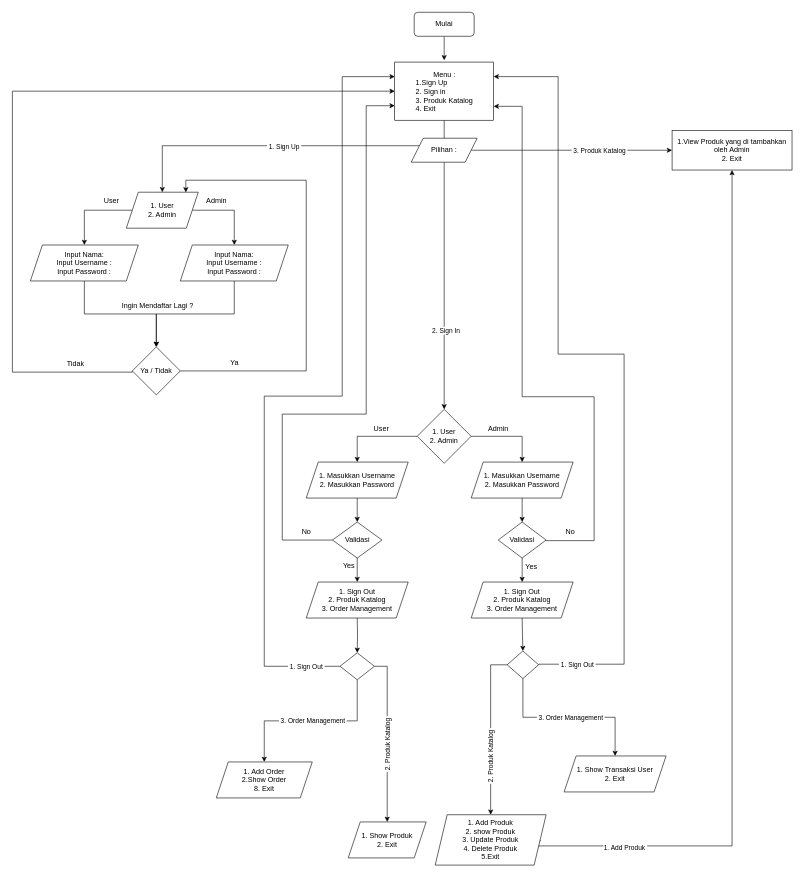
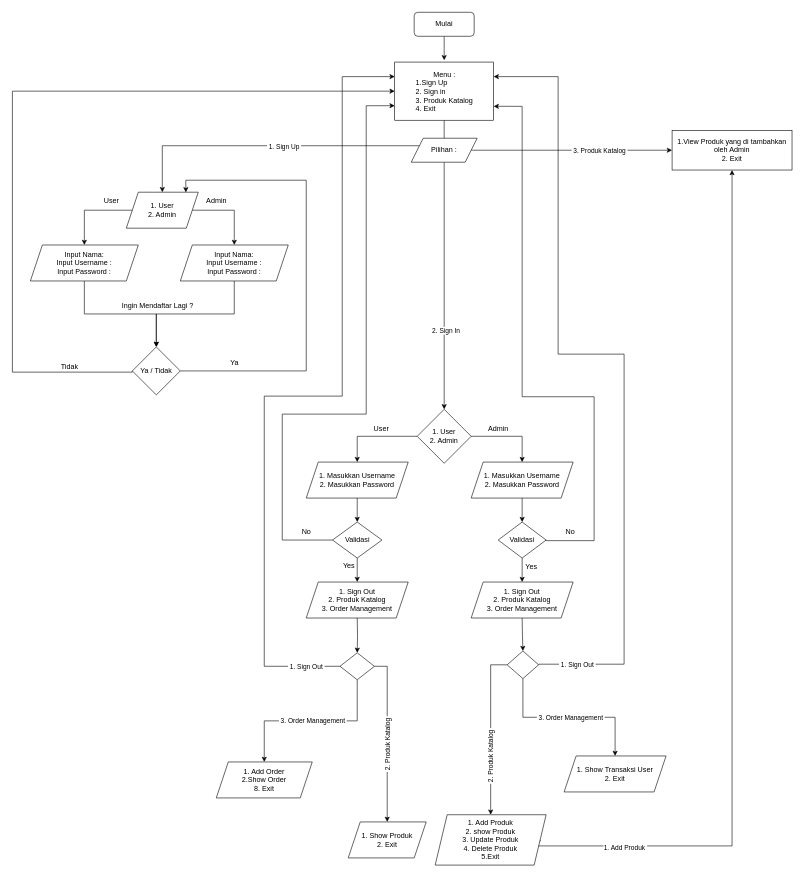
  <mxCell id="0" />
  <mxCell id="1" parent="0" />
  <mxCell id="2" style="edgeStyle=orthogonalEdgeStyle;rounded=0;orthogonalLoop=1;jettySize=auto;html=1;exitX=0.5;exitY=1;exitDx=0;exitDy=0;" parent="1" source="3" edge="1"><mxGeometry relative="1" as="geometry"><mxPoint x="740" y="100" as="targetPoint" /></mxGeometry></mxCell>
  <mxCell id="3" value="Mulai" style="rounded=1;whiteSpace=wrap;html=1;" parent="1" vertex="1"><mxGeometry x="690" y="20" width="100" height="40" as="geometry" /></mxCell>
  <mxCell id="4" style="edgeStyle=orthogonalEdgeStyle;rounded=0;orthogonalLoop=1;jettySize=auto;html=1;exitX=0.5;exitY=1;exitDx=0;exitDy=0;" parent="1" source="5" edge="1"><mxGeometry relative="1" as="geometry"><mxPoint x="740" y="250" as="targetPoint" /></mxGeometry></mxCell>
  <mxCell id="5" value="&lt;span style=&quot;text-align: left;&quot;&gt;Menu :&lt;/span&gt;&lt;div style=&quot;text-align: left;&quot;&gt;1.Sign Up&lt;/div&gt;&lt;div style=&quot;text-align: left;&quot;&gt;2. Sign in&lt;/div&gt;&lt;div style=&quot;text-align: left;&quot;&gt;3. Produk Katalog&lt;/div&gt;&lt;div style=&quot;text-align: left;&quot;&gt;4. Exit&lt;/div&gt;" style="rounded=0;whiteSpace=wrap;html=1;" parent="1" vertex="1"><mxGeometry x="657.5" y="103" width="165" height="97" as="geometry" /></mxCell>
  <mxCell id="6" style="edgeStyle=orthogonalEdgeStyle;rounded=0;orthogonalLoop=1;jettySize=auto;html=1;exitX=0;exitY=0.25;exitDx=0;exitDy=0;entryX=0.5;entryY=0;entryDx=0;entryDy=0;" parent="1" source="12" target="15" edge="1"><mxGeometry relative="1" as="geometry" /></mxCell>
  <mxCell id="7" value="&amp;nbsp;1. Sign Up&amp;nbsp;" style="edgeLabel;html=1;align=center;verticalAlign=middle;resizable=0;points=[];" parent="6" vertex="1" connectable="0"><mxGeometry x="-0.107" y="2" relative="1" as="geometry"><mxPoint as="offset" /></mxGeometry></mxCell>
  <mxCell id="8" style="edgeStyle=orthogonalEdgeStyle;rounded=0;orthogonalLoop=1;jettySize=auto;html=1;exitX=0.5;exitY=1;exitDx=0;exitDy=0;" parent="1" source="12" target="30" edge="1"><mxGeometry relative="1" as="geometry" /></mxCell>
  <mxCell id="9" value="&amp;nbsp;2. Sign In&amp;nbsp;" style="edgeLabel;html=1;align=center;verticalAlign=middle;resizable=0;points=[];rotation=0;" parent="8" vertex="1" connectable="0"><mxGeometry x="0.357" y="2" relative="1" as="geometry"><mxPoint as="offset" /></mxGeometry></mxCell>
  <mxCell id="10" style="edgeStyle=orthogonalEdgeStyle;rounded=0;orthogonalLoop=1;jettySize=auto;html=1;exitX=1;exitY=0.5;exitDx=0;exitDy=0;entryX=0;entryY=0.5;entryDx=0;entryDy=0;" parent="1" source="12" target="71" edge="1"><mxGeometry relative="1" as="geometry" /></mxCell>
  <mxCell id="11" value="&amp;nbsp;3. Produk Katalog&amp;nbsp;" style="edgeLabel;html=1;align=center;verticalAlign=middle;resizable=0;points=[];" vertex="1" connectable="0" parent="10"><mxGeometry x="0.049" relative="1" as="geometry"><mxPoint x="37" as="offset" /></mxGeometry></mxCell>
  <mxCell id="12" value="Pilihan :" style="shape=parallelogram;perimeter=parallelogramPerimeter;whiteSpace=wrap;html=1;fixedSize=1;" parent="1" vertex="1"><mxGeometry x="685" y="230" width="110" height="40" as="geometry" /></mxCell>
  <mxCell id="13" style="edgeStyle=orthogonalEdgeStyle;rounded=0;orthogonalLoop=1;jettySize=auto;html=1;exitX=0;exitY=0.5;exitDx=0;exitDy=0;entryX=0.5;entryY=0;entryDx=0;entryDy=0;" parent="1" source="15" target="17" edge="1"><mxGeometry relative="1" as="geometry"><Array as="points"><mxPoint x="140" y="350" /></Array></mxGeometry></mxCell>
  <mxCell id="14" style="edgeStyle=orthogonalEdgeStyle;rounded=0;orthogonalLoop=1;jettySize=auto;html=1;exitX=1;exitY=0.5;exitDx=0;exitDy=0;entryX=0.5;entryY=0;entryDx=0;entryDy=0;" parent="1" source="15" target="19" edge="1"><mxGeometry relative="1" as="geometry"><Array as="points"><mxPoint x="390" y="350" /></Array></mxGeometry></mxCell>
  <mxCell id="15" value="1. User&lt;div&gt;2. Admin&lt;/div&gt;" style="shape=parallelogram;perimeter=parallelogramPerimeter;whiteSpace=wrap;html=1;fixedSize=1;" parent="1" vertex="1"><mxGeometry x="210" y="320" width="120" height="60" as="geometry" /></mxCell>
  <mxCell id="16" style="edgeStyle=orthogonalEdgeStyle;rounded=0;orthogonalLoop=1;jettySize=auto;html=1;exitX=0.5;exitY=1;exitDx=0;exitDy=0;" parent="1" source="17" target="23" edge="1"><mxGeometry relative="1" as="geometry" /></mxCell>
  <mxCell id="17" value="&lt;div&gt;&lt;br&gt;&lt;/div&gt;Input Nama:&lt;div&gt;Input Username :&lt;/div&gt;&lt;div&gt;Input Password :&lt;/div&gt;&lt;div&gt;&lt;br&gt;&lt;/div&gt;" style="shape=parallelogram;perimeter=parallelogramPerimeter;whiteSpace=wrap;html=1;fixedSize=1;" parent="1" vertex="1"><mxGeometry x="50" y="408" width="180" height="60" as="geometry" /></mxCell>
  <mxCell id="18" style="edgeStyle=orthogonalEdgeStyle;rounded=0;orthogonalLoop=1;jettySize=auto;html=1;exitX=0.5;exitY=1;exitDx=0;exitDy=0;entryX=0.5;entryY=0;entryDx=0;entryDy=0;" parent="1" source="19" target="23" edge="1"><mxGeometry relative="1" as="geometry" /></mxCell>
  <mxCell id="19" value="&lt;div&gt;Input Nama:&lt;br&gt;&lt;/div&gt;&lt;div&gt;Input Username :&lt;/div&gt;&lt;div&gt;Input Password :&lt;/div&gt;" style="shape=parallelogram;perimeter=parallelogramPerimeter;whiteSpace=wrap;html=1;fixedSize=1;" parent="1" vertex="1"><mxGeometry x="300" y="408" width="180" height="60" as="geometry" /></mxCell>
  <mxCell id="20" value="User" style="text;html=1;align=center;verticalAlign=middle;resizable=0;points=[];autosize=1;strokeColor=none;fillColor=none;" parent="1" vertex="1"><mxGeometry x="160" y="320" width="50" height="30" as="geometry" /></mxCell>
  <mxCell id="21" value="Admin" style="text;html=1;align=center;verticalAlign=middle;resizable=0;points=[];autosize=1;strokeColor=none;fillColor=none;" parent="1" vertex="1"><mxGeometry x="330" y="320" width="60" height="30" as="geometry" /></mxCell>
  <mxCell id="22" style="edgeStyle=orthogonalEdgeStyle;rounded=0;orthogonalLoop=1;jettySize=auto;html=1;exitX=0;exitY=0.5;exitDx=0;exitDy=0;entryX=0;entryY=0.5;entryDx=0;entryDy=0;" parent="1" source="23" target="5" edge="1"><mxGeometry relative="1" as="geometry"><Array as="points"><mxPoint x="220" y="620" /><mxPoint x="20" y="620" /><mxPoint x="20" y="152" /></Array></mxGeometry></mxCell>
  <mxCell id="23" value="Ya / Tidak" style="rhombus;whiteSpace=wrap;html=1;" parent="1" vertex="1"><mxGeometry x="220" y="578" width="80" height="80" as="geometry" /></mxCell>
  <mxCell id="24" style="edgeStyle=orthogonalEdgeStyle;rounded=0;orthogonalLoop=1;jettySize=auto;html=1;exitX=1;exitY=0.5;exitDx=0;exitDy=0;entryX=0.827;entryY=0.004;entryDx=0;entryDy=0;entryPerimeter=0;" parent="1" source="23" target="15" edge="1"><mxGeometry relative="1" as="geometry"><Array as="points"><mxPoint x="510" y="618" /><mxPoint x="510" y="300" /><mxPoint x="309" y="300" /></Array></mxGeometry></mxCell>
  <mxCell id="25" value="Ingin Mendaftar Lagi ?" style="text;html=1;align=center;verticalAlign=middle;resizable=0;points=[];autosize=1;strokeColor=none;fillColor=none;" parent="1" vertex="1"><mxGeometry x="192" y="495" width="140" height="30" as="geometry" /></mxCell>
  <mxCell id="26" value="Ya" style="text;html=1;align=center;verticalAlign=middle;resizable=0;points=[];autosize=1;strokeColor=none;fillColor=none;" parent="1" vertex="1"><mxGeometry x="370" y="590" width="40" height="30" as="geometry" /></mxCell>
- <mxCell id="27" value="Tidak" style="text;html=1;align=center;verticalAlign=middle;resizable=0;points=[];autosize=1;strokeColor=none;fillColor=none;" parent="1" vertex="1"><mxGeometry x="100" y="591" width="50" height="30" as="geometry" /></mxCell>
+ <mxCell id="27" value="Tidak" style="text;html=1;align=center;verticalAlign=middle;resizable=0;points=[];autosize=1;strokeColor=none;fillColor=none;" parent="1" vertex="1"><mxGeometry x="90" y="596" width="50" height="30" as="geometry" /></mxCell>
  <mxCell id="28" style="edgeStyle=orthogonalEdgeStyle;rounded=0;orthogonalLoop=1;jettySize=auto;html=1;exitX=0;exitY=0.5;exitDx=0;exitDy=0;entryX=0.5;entryY=0;entryDx=0;entryDy=0;" parent="1" source="30" target="32" edge="1"><mxGeometry relative="1" as="geometry" /></mxCell>
  <mxCell id="29" style="edgeStyle=orthogonalEdgeStyle;rounded=0;orthogonalLoop=1;jettySize=auto;html=1;exitX=1;exitY=0.5;exitDx=0;exitDy=0;" parent="1" source="30" target="34" edge="1"><mxGeometry relative="1" as="geometry" /></mxCell>
  <mxCell id="30" value="1. User&lt;div&gt;2. Admin&lt;/div&gt;" style="rhombus;whiteSpace=wrap;html=1;" parent="1" vertex="1"><mxGeometry x="695" y="682" width="90" height="90" as="geometry" /></mxCell>
  <mxCell id="31" style="edgeStyle=orthogonalEdgeStyle;rounded=0;orthogonalLoop=1;jettySize=auto;html=1;exitX=0.5;exitY=1;exitDx=0;exitDy=0;entryX=0.5;entryY=0;entryDx=0;entryDy=0;" parent="1" source="32" target="40" edge="1"><mxGeometry relative="1" as="geometry" /></mxCell>
  <mxCell id="32" value="1. Masukkan Username&lt;div&gt;2. Masukkan Password&lt;/div&gt;" style="shape=parallelogram;perimeter=parallelogramPerimeter;whiteSpace=wrap;html=1;fixedSize=1;" parent="1" vertex="1"><mxGeometry x="510" y="770" width="170" height="60" as="geometry" /></mxCell>
  <mxCell id="33" style="edgeStyle=orthogonalEdgeStyle;rounded=0;orthogonalLoop=1;jettySize=auto;html=1;exitX=0.5;exitY=1;exitDx=0;exitDy=0;entryX=0.5;entryY=0;entryDx=0;entryDy=0;" parent="1" source="34" target="45" edge="1"><mxGeometry relative="1" as="geometry" /></mxCell>
  <mxCell id="34" value="1. Masukkan Username&lt;div&gt;2. Masukkan Password&lt;/div&gt;" style="shape=parallelogram;perimeter=parallelogramPerimeter;whiteSpace=wrap;html=1;fixedSize=1;" parent="1" vertex="1"><mxGeometry x="785" y="770" width="170" height="60" as="geometry" /></mxCell>
  <mxCell id="35" value="User" style="text;html=1;align=center;verticalAlign=middle;resizable=0;points=[];autosize=1;strokeColor=none;fillColor=none;" parent="1" vertex="1"><mxGeometry x="610" y="699" width="50" height="30" as="geometry" /></mxCell>
  <mxCell id="36" value="Admin" style="text;html=1;align=center;verticalAlign=middle;resizable=0;points=[];autosize=1;strokeColor=none;fillColor=none;" parent="1" vertex="1"><mxGeometry x="800" y="699" width="60" height="30" as="geometry" /></mxCell>
  <mxCell id="37" style="edgeStyle=orthogonalEdgeStyle;rounded=0;orthogonalLoop=1;jettySize=auto;html=1;exitX=0.5;exitY=1;exitDx=0;exitDy=0;entryX=0.5;entryY=0;entryDx=0;entryDy=0;" parent="1" target="55" edge="1"><mxGeometry relative="1" as="geometry"><mxPoint x="595" y="1030" as="sourcePoint" /></mxGeometry></mxCell>
  <mxCell id="38" style="edgeStyle=orthogonalEdgeStyle;rounded=0;orthogonalLoop=1;jettySize=auto;html=1;exitX=0.5;exitY=1;exitDx=0;exitDy=0;entryX=0.5;entryY=0;entryDx=0;entryDy=0;" parent="1" source="40" edge="1"><mxGeometry relative="1" as="geometry"><mxPoint x="595" y="970" as="targetPoint" /></mxGeometry></mxCell>
  <mxCell id="39" style="edgeStyle=orthogonalEdgeStyle;rounded=0;orthogonalLoop=1;jettySize=auto;html=1;exitX=0;exitY=0.5;exitDx=0;exitDy=0;entryX=0;entryY=0.75;entryDx=0;entryDy=0;" parent="1" source="40" target="5" edge="1"><mxGeometry relative="1" as="geometry"><Array as="points"><mxPoint x="470" y="900" /><mxPoint x="470" y="690" /><mxPoint x="610" y="690" /><mxPoint x="610" y="176" /></Array></mxGeometry></mxCell>
  <mxCell id="40" value="Validasi" style="rhombus;whiteSpace=wrap;html=1;" parent="1" vertex="1"><mxGeometry x="553.75" y="870" width="82.5" height="60" as="geometry" /></mxCell>
  <mxCell id="41" value="Yes" style="text;html=1;align=center;verticalAlign=middle;resizable=0;points=[];autosize=1;strokeColor=none;fillColor=none;" parent="1" vertex="1"><mxGeometry x="561" y="928" width="40" height="30" as="geometry" /></mxCell>
  <mxCell id="42" value="No" style="text;html=1;align=center;verticalAlign=middle;resizable=0;points=[];autosize=1;strokeColor=none;fillColor=none;" parent="1" vertex="1"><mxGeometry x="490" y="872" width="40" height="30" as="geometry" /></mxCell>
  <mxCell id="43" style="edgeStyle=orthogonalEdgeStyle;rounded=0;orthogonalLoop=1;jettySize=auto;html=1;exitX=0.5;exitY=1;exitDx=0;exitDy=0;entryX=0.5;entryY=0;entryDx=0;entryDy=0;" parent="1" source="45" edge="1"><mxGeometry relative="1" as="geometry"><mxPoint x="870" y="970" as="targetPoint" /></mxGeometry></mxCell>
  <mxCell id="44" style="edgeStyle=orthogonalEdgeStyle;rounded=0;orthogonalLoop=1;jettySize=auto;html=1;exitX=1;exitY=0.5;exitDx=0;exitDy=0;entryX=1;entryY=0.75;entryDx=0;entryDy=0;" parent="1" source="45" edge="1"><mxGeometry relative="1" as="geometry"><mxPoint x="965" y="901" as="sourcePoint" /><mxPoint x="822.5" y="176.75" as="targetPoint" /><Array as="points"><mxPoint x="990" y="901" /><mxPoint x="990" y="661" /><mxPoint x="870" y="661" /><mxPoint x="870" y="177" /></Array></mxGeometry></mxCell>
  <mxCell id="45" value="Validasi" style="rhombus;whiteSpace=wrap;html=1;" parent="1" vertex="1"><mxGeometry x="830" y="870" width="80" height="60" as="geometry" /></mxCell>
  <mxCell id="46" style="edgeStyle=orthogonalEdgeStyle;rounded=0;orthogonalLoop=1;jettySize=auto;html=1;exitX=0.5;exitY=1;exitDx=0;exitDy=0;" parent="1" target="62" edge="1"><mxGeometry relative="1" as="geometry"><mxPoint x="870" y="1030" as="sourcePoint" /></mxGeometry></mxCell>
  <mxCell id="47" value="No" style="text;html=1;align=center;verticalAlign=middle;resizable=0;points=[];autosize=1;strokeColor=none;fillColor=none;" parent="1" vertex="1"><mxGeometry x="930" y="872" width="40" height="30" as="geometry" /></mxCell>
  <mxCell id="48" value="Yes" style="text;html=1;align=center;verticalAlign=middle;resizable=0;points=[];autosize=1;strokeColor=none;fillColor=none;" parent="1" vertex="1"><mxGeometry x="865" y="930" width="40" height="30" as="geometry" /></mxCell>
  <mxCell id="49" style="edgeStyle=orthogonalEdgeStyle;rounded=0;orthogonalLoop=1;jettySize=auto;html=1;exitX=0;exitY=0.5;exitDx=0;exitDy=0;entryX=0;entryY=0.25;entryDx=0;entryDy=0;" parent="1" source="55" target="5" edge="1"><mxGeometry relative="1" as="geometry"><Array as="points"><mxPoint x="440" y="1110" /><mxPoint x="440" y="660" /><mxPoint x="570" y="660" /><mxPoint x="570" y="127" /></Array></mxGeometry></mxCell>
  <mxCell id="50" value="&amp;nbsp;1. Sign Out&amp;nbsp;" style="edgeLabel;html=1;align=center;verticalAlign=middle;resizable=0;points=[];" parent="49" vertex="1" connectable="0"><mxGeometry x="-0.948" y="2" relative="1" as="geometry"><mxPoint x="-22" y="-2" as="offset" /></mxGeometry></mxCell>
  <mxCell id="51" style="edgeStyle=orthogonalEdgeStyle;rounded=0;orthogonalLoop=1;jettySize=auto;html=1;exitX=1;exitY=0.5;exitDx=0;exitDy=0;entryX=0.5;entryY=0;entryDx=0;entryDy=0;" parent="1" source="55" target="69" edge="1"><mxGeometry relative="1" as="geometry" /></mxCell>
  <mxCell id="52" value="&amp;nbsp;2. Produk Katalog&amp;nbsp;" style="edgeLabel;html=1;align=center;verticalAlign=middle;resizable=0;points=[];rotation=-90;" parent="51" vertex="1" connectable="0"><mxGeometry x="-0.017" y="-2" relative="1" as="geometry"><mxPoint x="2" y="15" as="offset" /></mxGeometry></mxCell>
  <mxCell id="53" style="edgeStyle=orthogonalEdgeStyle;rounded=0;orthogonalLoop=1;jettySize=auto;html=1;exitX=0.5;exitY=1;exitDx=0;exitDy=0;" parent="1" source="55" target="64" edge="1"><mxGeometry relative="1" as="geometry" /></mxCell>
  <mxCell id="54" value="&amp;nbsp;3. Order Management&amp;nbsp;" style="edgeLabel;html=1;align=center;verticalAlign=middle;resizable=0;points=[];" parent="53" vertex="1" connectable="0"><mxGeometry x="0.199" relative="1" as="geometry"><mxPoint x="32" as="offset" /></mxGeometry></mxCell>
  <mxCell id="55" value="" style="rhombus;whiteSpace=wrap;html=1;rounded=0;" parent="1" vertex="1"><mxGeometry x="566.32" y="1088" width="57.37" height="45" as="geometry" /></mxCell>
  <mxCell id="56" style="edgeStyle=orthogonalEdgeStyle;rounded=0;orthogonalLoop=1;jettySize=auto;html=1;exitX=1;exitY=0.5;exitDx=0;exitDy=0;entryX=1;entryY=0.25;entryDx=0;entryDy=0;" parent="1" source="62" target="5" edge="1"><mxGeometry relative="1" as="geometry"><Array as="points"><mxPoint x="1040" y="1107" /><mxPoint x="1040" y="590" /><mxPoint x="930" y="590" /><mxPoint x="930" y="127" /></Array></mxGeometry></mxCell>
  <mxCell id="57" value="&amp;nbsp;1. Sign Out&amp;nbsp;" style="edgeLabel;html=1;align=center;verticalAlign=middle;resizable=0;points=[];" parent="56" vertex="1" connectable="0"><mxGeometry x="-0.873" y="2" relative="1" as="geometry"><mxPoint x="-20" y="2" as="offset" /></mxGeometry></mxCell>
  <mxCell id="58" style="edgeStyle=orthogonalEdgeStyle;rounded=0;orthogonalLoop=1;jettySize=auto;html=1;exitX=0.5;exitY=1;exitDx=0;exitDy=0;" parent="1" source="62" target="70" edge="1"><mxGeometry relative="1" as="geometry" /></mxCell>
  <mxCell id="59" value="&amp;nbsp;3. Order Management&amp;nbsp;" style="edgeLabel;html=1;align=center;verticalAlign=middle;resizable=0;points=[];" parent="58" vertex="1" connectable="0"><mxGeometry x="-0.133" y="-1" relative="1" as="geometry"><mxPoint x="21" as="offset" /></mxGeometry></mxCell>
  <mxCell id="60" style="edgeStyle=orthogonalEdgeStyle;rounded=0;orthogonalLoop=1;jettySize=auto;html=1;exitX=0;exitY=0.5;exitDx=0;exitDy=0;" parent="1" source="62" target="67" edge="1"><mxGeometry relative="1" as="geometry" /></mxCell>
  <mxCell id="61" value="&amp;nbsp;2. Produk Katalog&amp;nbsp;" style="edgeLabel;html=1;align=center;verticalAlign=middle;resizable=0;points=[];rotation=-90;" parent="60" vertex="1" connectable="0"><mxGeometry x="0.764" y="1" relative="1" as="geometry"><mxPoint x="-1" y="-64" as="offset" /></mxGeometry></mxCell>
  <mxCell id="62" value="" style="rhombus;whiteSpace=wrap;html=1;rounded=0;" parent="1" vertex="1"><mxGeometry x="845" y="1085" width="52.5" height="46" as="geometry" /></mxCell>
  <mxCell id="63" value="1. Sign Out&lt;div&gt;2. Produk Katalog&lt;/div&gt;&lt;div&gt;3. Order Management&lt;/div&gt;" style="shape=parallelogram;perimeter=parallelogramPerimeter;whiteSpace=wrap;html=1;fixedSize=1;" parent="1" vertex="1"><mxGeometry x="510" y="970" width="170" height="60" as="geometry" /></mxCell>
  <mxCell id="64" value="1. Add Order&lt;div&gt;2.Show Order&lt;/div&gt;&lt;div&gt;8. Exit&lt;/div&gt;" style="shape=parallelogram;perimeter=parallelogramPerimeter;whiteSpace=wrap;html=1;fixedSize=1;" parent="1" vertex="1"><mxGeometry y="1270" width="160" height="60" as="geometry" x="360" /></mxCell>
  <mxCell id="65" style="edgeStyle=orthogonalEdgeStyle;rounded=0;orthogonalLoop=1;jettySize=auto;html=1;exitX=1;exitY=0.5;exitDx=0;exitDy=0;entryX=0.5;entryY=1;entryDx=0;entryDy=0;" edge="1" parent="1" source="67" target="71"><mxGeometry relative="1" as="geometry"><mxPoint x="1197.5" y="330" as="targetPoint" /><mxPoint x="897.5" y="1382" as="sourcePoint" /><Array as="points"><mxPoint x="897" y="1402" /><mxPoint x="897" y="1410" /><mxPoint x="1220" y="1410" /></Array></mxGeometry></mxCell>
  <mxCell id="66" value="1. Add Produk&amp;nbsp;" style="edgeLabel;html=1;align=center;verticalAlign=middle;resizable=0;points=[];" vertex="1" connectable="0" parent="65"><mxGeometry x="-0.786" y="-2" relative="1" as="geometry"><mxPoint as="offset" /></mxGeometry></mxCell>
  <mxCell id="67" value="1. Add Produk&lt;div&gt;2. show Produk&lt;/div&gt;&lt;div&gt;3. Update Produk&lt;/div&gt;&lt;div&gt;4. Delete Produk&lt;/div&gt;&lt;div&gt;5.Exit&lt;/div&gt;" style="shape=parallelogram;perimeter=parallelogramPerimeter;whiteSpace=wrap;html=1;fixedSize=1;" parent="1" vertex="1"><mxGeometry x="725" y="1358" width="185" height="84" as="geometry" /></mxCell>
  <mxCell id="68" value="1. Sign Out&lt;div&gt;2. Produk Katalog&lt;/div&gt;&lt;div&gt;3. Order Management&lt;/div&gt;" style="shape=parallelogram;perimeter=parallelogramPerimeter;whiteSpace=wrap;html=1;fixedSize=1;" parent="1" vertex="1"><mxGeometry x="785" y="970" width="170" height="60" as="geometry" /></mxCell>
  <mxCell id="69" value="1. Show Produk&lt;div&gt;2. Exit&lt;/div&gt;" style="shape=parallelogram;perimeter=parallelogramPerimeter;whiteSpace=wrap;html=1;fixedSize=1;" parent="1" vertex="1"><mxGeometry x="580" y="1370" width="130" height="60" as="geometry" /></mxCell>
  <mxCell id="70" value="1. Show Transaksi User&lt;div&gt;2. Exit&lt;/div&gt;" style="shape=parallelogram;perimeter=parallelogramPerimeter;whiteSpace=wrap;html=1;fixedSize=1;" parent="1" vertex="1"><mxGeometry x="940" y="1260" width="170" height="60" as="geometry" /></mxCell>
  <mxCell id="71" value="1.View Produk yang di tambahkan oleh Admin&lt;div&gt;2. Exit&lt;/div&gt;" style="rounded=0;whiteSpace=wrap;html=1;" parent="1" vertex="1"><mxGeometry x="1120" y="217" width="200" height="66" as="geometry" /></mxCell>
